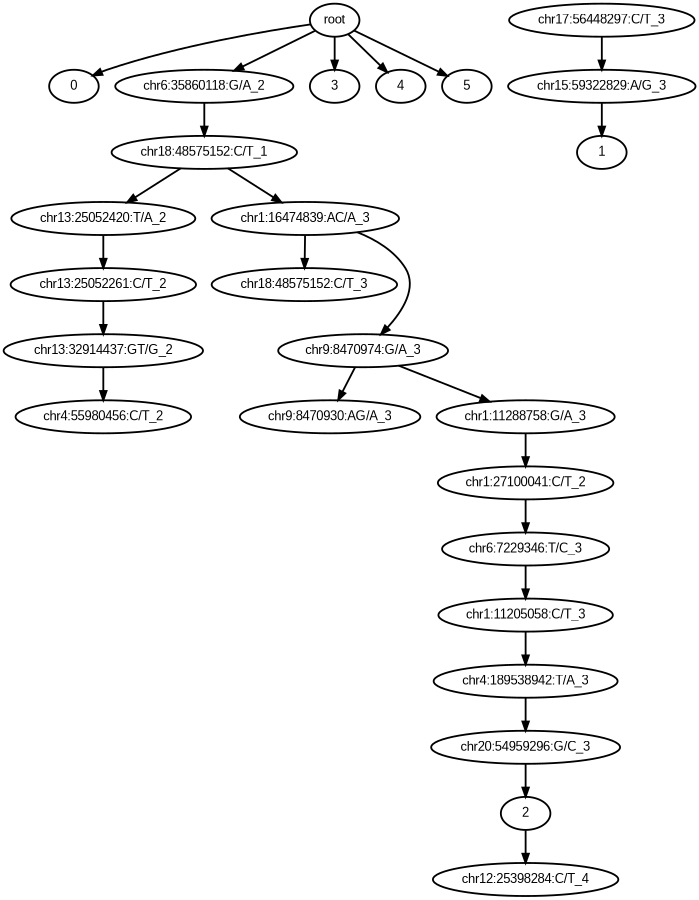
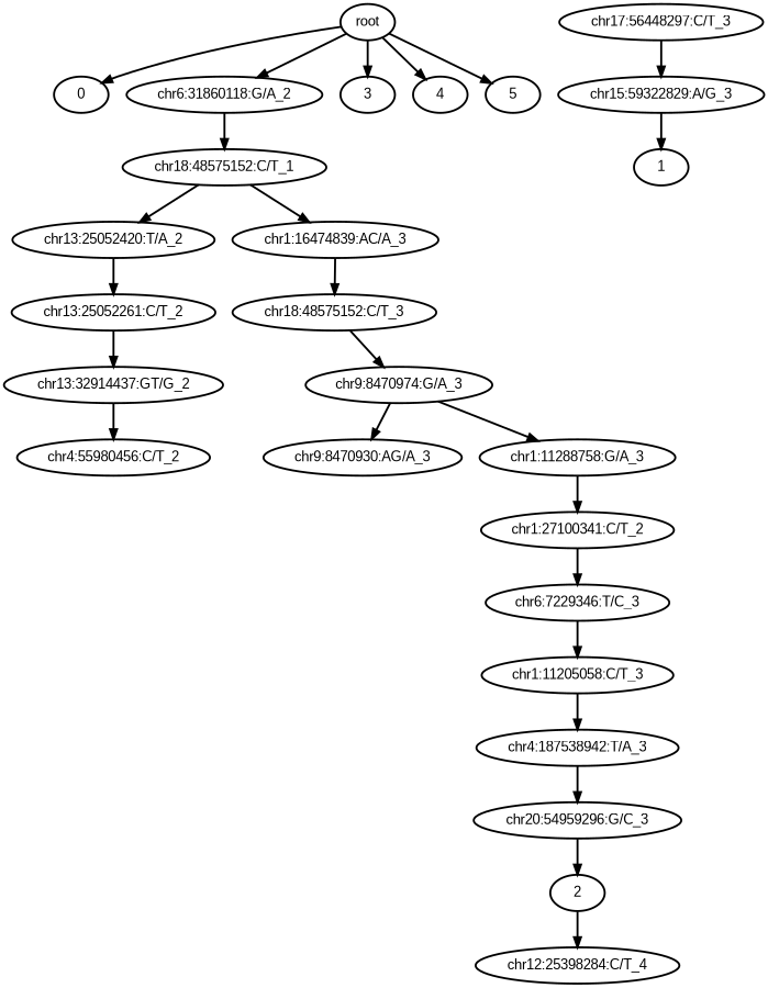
  digraph {
    fontname="Liberation Sans"
    rankdir=TB
    node [fontname="Liberation Sans" style=bold]
    edge [fontname="Liberation Sans" style=bold]
    n1 [label=root]
    n2 [label=0]
-   n3 [label="chr6:35860118:G/A_2"]
+   n3 [label="chr6:31860118:G/A_2"]
    n4 [label=3]
    n5 [label=4]
    n6 [label=5]
    n7 [label="chr18:48575152:C/T_1"]
    n8 [label="chr13:25052420:T/A_2"]
    n9 [label="chr1:16474839:AC/A_3"]
    n10 [label="chr13:25052261:C/T_2"]
    n11 [label="chr18:48575152:C/T_3"]
    n12 [label="chr13:32914437:GT/G_2"]
    n13 [label="chr4:55980456:C/T_2"]
    n14 [label="chr17:56448297:C/T_3"]
    n15 [label="chr15:59322829:A/G_3"]
    n16 [label=1]
    n17 [label="chr9:8470974:G/A_3"]
    n18 [label="chr9:8470930:AG/A_3"]
    n19 [label="chr1:11288758:G/A_3"]
-   n20 [label="chr1:27100041:C/T_2"]
+   n20 [label="chr1:27100341:C/T_2"]
    n21 [label="chr6:7229346:T/C_3"]
    n22 [label="chr1:11205058:C/T_3"]
-   n23 [label="chr4:189538942:T/A_3"]
+   n23 [label="chr4:187538942:T/A_3"]
    n24 [label="chr20:54959296:G/C_3"]
    n25 [label=2]
    n26 [label="chr12:25398284:C/T_4"]
    n1 -> n2
    n1 -> n3
    n1 -> n4
    n1 -> n5
    n1 -> n6
    n3 -> n7
    n7 -> n8
    n7 -> n9
    n8 -> n10
    n9 -> n11
    n10 -> n12
-   n9 -> n17
+   n11 -> n17
    n12 -> n13
    n14 -> n15
    n15 -> n16
    n17 -> n18
    n17 -> n19
    n19 -> n20
    n20 -> n21
    n21 -> n22
    n22 -> n23
    n23 -> n24
    n24 -> n25
    n25 -> n26
  }
